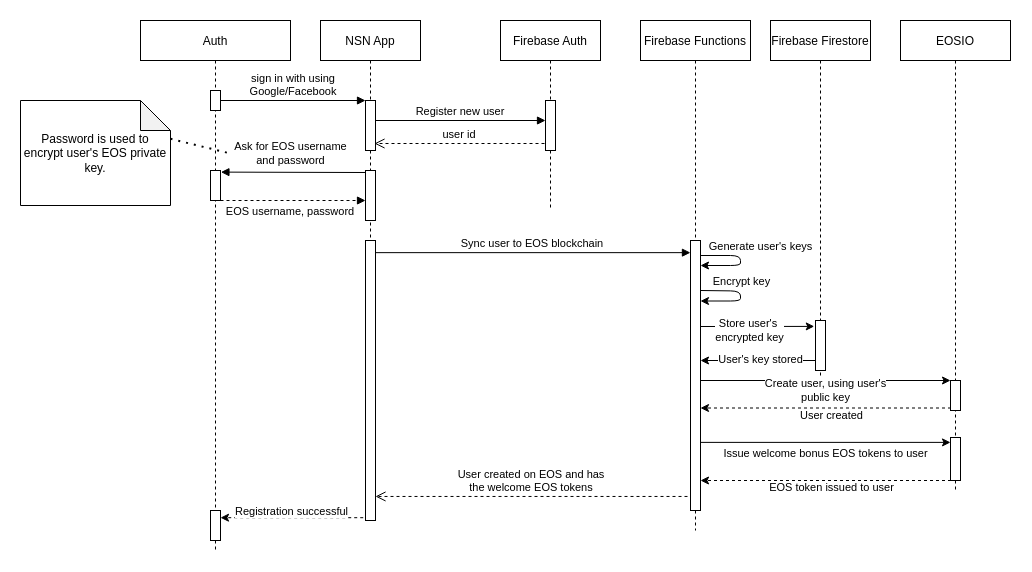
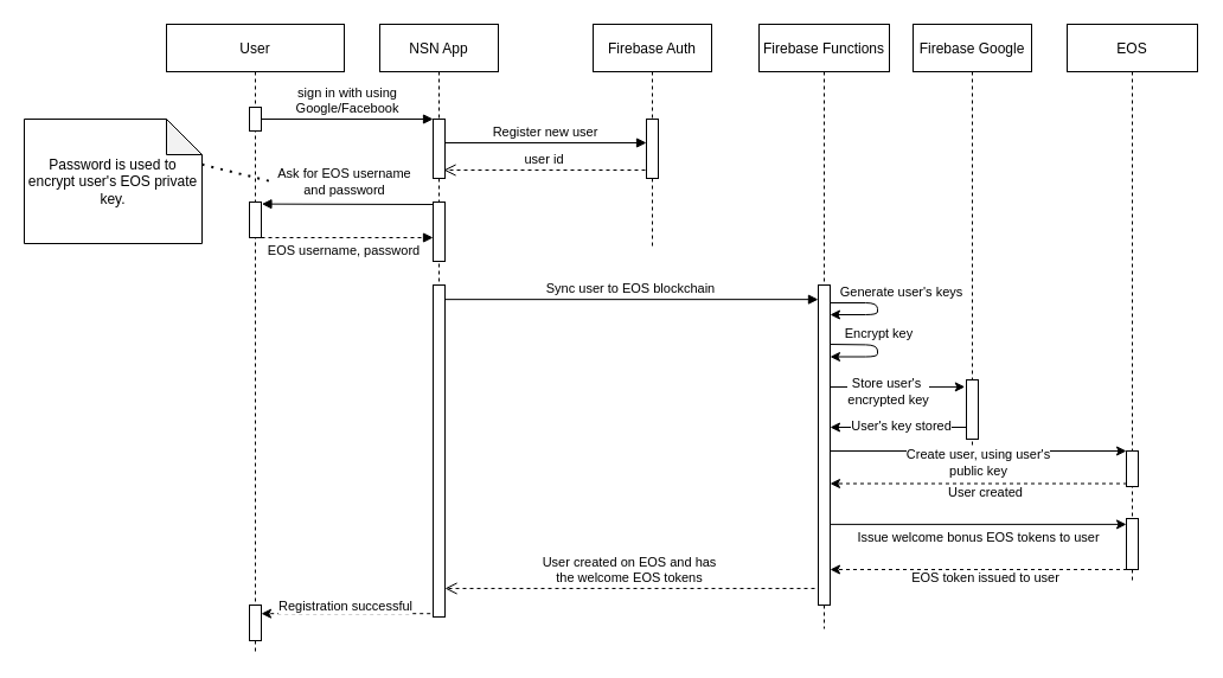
  <mxCell id="0" />
  <mxCell id="1" parent="0" />
- <mxCell id="2" value="Auth" style="shape=umlLifeline;perimeter=lifelinePerimeter;container=1;collapsible=0;recursiveResize=0;rounded=0;shadow=0;strokeWidth=1;" parent="1" vertex="1"><mxGeometry x="140" y="20" width="150" height="530" as="geometry" /></mxCell>
+ <mxCell id="2" value="User" style="shape=umlLifeline;perimeter=lifelinePerimeter;container=1;collapsible=0;recursiveResize=0;rounded=0;shadow=0;strokeWidth=1;" parent="1" vertex="1"><mxGeometry x="140" y="20" width="150" height="530" as="geometry" /></mxCell>
  <mxCell id="3" value="" style="points=[];perimeter=orthogonalPerimeter;rounded=0;shadow=0;strokeWidth=1;" vertex="1" parent="2"><mxGeometry x="70" y="150" width="10" height="30" as="geometry" /></mxCell>
  <mxCell id="4" value="" style="points=[];perimeter=orthogonalPerimeter;rounded=0;shadow=0;strokeWidth=1;" parent="2" vertex="1"><mxGeometry x="70" y="490" width="10" height="30" as="geometry" /></mxCell>
  <mxCell id="5" value="NSN App" style="shape=umlLifeline;perimeter=lifelinePerimeter;container=1;collapsible=0;recursiveResize=0;rounded=0;shadow=0;strokeWidth=1;" parent="1" vertex="1"><mxGeometry x="320" y="20" width="100" height="500" as="geometry" /></mxCell>
  <mxCell id="6" value="" style="points=[];perimeter=orthogonalPerimeter;rounded=0;shadow=0;strokeWidth=1;" parent="5" vertex="1"><mxGeometry x="45" y="80" width="10" height="50" as="geometry" /></mxCell>
  <mxCell id="7" value="" style="points=[];perimeter=orthogonalPerimeter;rounded=0;shadow=0;strokeWidth=1;" parent="5" vertex="1"><mxGeometry x="45" y="220" width="10" height="280" as="geometry" /></mxCell>
  <mxCell id="8" value="" style="points=[];perimeter=orthogonalPerimeter;rounded=0;shadow=0;strokeWidth=1;" vertex="1" parent="5"><mxGeometry x="45" y="150" width="10" height="50" as="geometry" /></mxCell>
  <mxCell id="9" value="sign in with using &#10;Google/Facebook" style="verticalAlign=bottom;endArrow=block;entryX=0;entryY=0;shadow=0;strokeWidth=1;" parent="1" source="29" target="6" edge="1"><mxGeometry relative="1" as="geometry"><mxPoint x="295" y="100" as="sourcePoint" /></mxGeometry></mxCell>
  <mxCell id="10" value="Firebase Auth" style="shape=umlLifeline;perimeter=lifelinePerimeter;container=1;collapsible=0;recursiveResize=0;rounded=0;shadow=0;strokeWidth=1;" parent="1" vertex="1"><mxGeometry x="500" y="20" width="100" height="190" as="geometry" /></mxCell>
  <mxCell id="11" value="" style="points=[];perimeter=orthogonalPerimeter;rounded=0;shadow=0;strokeWidth=1;" parent="10" vertex="1"><mxGeometry x="45" y="80" width="10" height="50" as="geometry" /></mxCell>
  <mxCell id="12" value="Register new user" style="verticalAlign=bottom;endArrow=block;entryX=0;entryY=0;shadow=0;strokeWidth=1;" parent="1" edge="1"><mxGeometry relative="1" as="geometry"><mxPoint x="375" y="120" as="sourcePoint" /><mxPoint x="545" y="120" as="targetPoint" /></mxGeometry></mxCell>
  <mxCell id="13" value="User created on EOS and has&#10;the welcome EOS tokens" style="verticalAlign=bottom;endArrow=open;dashed=1;endSize=8;shadow=0;strokeWidth=1;exitX=-0.3;exitY=0.948;exitDx=0;exitDy=0;exitPerimeter=0;" parent="1" source="18" edge="1" target="7"><mxGeometry relative="1" as="geometry"><mxPoint x="374" y="410" as="targetPoint" /><mxPoint x="544" y="410" as="sourcePoint" /></mxGeometry></mxCell>
- <mxCell id="14" value="Firebase Firestore" style="shape=umlLifeline;perimeter=lifelinePerimeter;container=1;collapsible=0;recursiveResize=0;rounded=0;shadow=0;strokeWidth=1;" parent="1" vertex="1"><mxGeometry x="770" y="20" width="100" height="360" as="geometry" /></mxCell>
+ <mxCell id="14" value="Firebase Google" style="shape=umlLifeline;perimeter=lifelinePerimeter;container=1;collapsible=0;recursiveResize=0;rounded=0;shadow=0;strokeWidth=1;" parent="1" vertex="1"><mxGeometry x="770" y="20" width="100" height="360" as="geometry" /></mxCell>
  <mxCell id="15" value="" style="points=[];perimeter=orthogonalPerimeter;rounded=0;shadow=0;strokeWidth=1;" parent="14" vertex="1"><mxGeometry x="45" y="300" width="10" height="50" as="geometry" /></mxCell>
  <mxCell id="16" value="Sync user to EOS blockchain" style="verticalAlign=bottom;endArrow=block;shadow=0;strokeWidth=1;entryX=-0.005;entryY=0.045;entryDx=0;entryDy=0;entryPerimeter=0;" parent="1" source="7" target="18" edge="1"><mxGeometry relative="1" as="geometry"><mxPoint x="375" y="180" as="sourcePoint" /><mxPoint x="670" y="180" as="targetPoint" /></mxGeometry></mxCell>
  <mxCell id="17" value="Firebase Functions" style="shape=umlLifeline;perimeter=lifelinePerimeter;container=1;collapsible=0;recursiveResize=0;rounded=0;shadow=0;strokeWidth=1;" parent="1" vertex="1"><mxGeometry x="640" y="20" width="110" height="510" as="geometry" /></mxCell>
  <mxCell id="18" value="" style="points=[];perimeter=orthogonalPerimeter;rounded=0;shadow=0;strokeWidth=1;" parent="17" vertex="1"><mxGeometry x="50" y="220" width="10" height="270" as="geometry" /></mxCell>
  <mxCell id="19" value="" style="endArrow=classic;html=1;" edge="1" parent="17" source="18"><mxGeometry width="50" height="50" relative="1" as="geometry"><mxPoint x="150" y="220" as="sourcePoint" /><mxPoint x="60" y="245" as="targetPoint" /><Array as="points"><mxPoint x="100" y="235" /><mxPoint x="100" y="245" /></Array></mxGeometry></mxCell>
  <mxCell id="20" value="Generate user's keys" style="edgeLabel;html=1;align=center;verticalAlign=middle;resizable=0;points=[];" vertex="1" connectable="0" parent="19"><mxGeometry x="0.168" relative="1" as="geometry"><mxPoint x="22.81" y="-20" as="offset" /></mxGeometry></mxCell>
- <mxCell id="21" value="EOSIO" style="shape=umlLifeline;perimeter=lifelinePerimeter;container=1;collapsible=0;recursiveResize=0;rounded=0;shadow=0;strokeWidth=1;" parent="1" vertex="1"><mxGeometry x="900" y="20" width="110" height="470" as="geometry" /></mxCell>
+ <mxCell id="21" value="EOS" style="shape=umlLifeline;perimeter=lifelinePerimeter;container=1;collapsible=0;recursiveResize=0;rounded=0;shadow=0;strokeWidth=1;" parent="1" vertex="1"><mxGeometry x="900" y="20" width="110" height="470" as="geometry" /></mxCell>
  <mxCell id="22" value="" style="points=[];perimeter=orthogonalPerimeter;rounded=0;shadow=0;strokeWidth=1;" parent="21" vertex="1"><mxGeometry x="50" y="360" width="10" height="30" as="geometry" /></mxCell>
  <mxCell id="23" value="" style="points=[];perimeter=orthogonalPerimeter;rounded=0;shadow=0;strokeWidth=1;" vertex="1" parent="21"><mxGeometry x="50" y="417" width="10" height="43" as="geometry" /></mxCell>
  <mxCell id="24" value="user id" style="verticalAlign=bottom;endArrow=open;dashed=1;endSize=8;exitX=0;exitY=0.95;shadow=0;strokeWidth=1;" parent="1" edge="1"><mxGeometry relative="1" as="geometry"><mxPoint x="374" y="143" as="targetPoint" /><mxPoint x="544" y="143" as="sourcePoint" /></mxGeometry></mxCell>
  <mxCell id="25" value="" style="verticalAlign=bottom;endArrow=block;shadow=0;strokeWidth=1;entryX=1.043;entryY=0.054;entryDx=0;entryDy=0;entryPerimeter=0;" parent="1" edge="1" target="3"><mxGeometry relative="1" as="geometry"><mxPoint x="220" y="167" as="targetPoint" /><mxPoint x="365" y="172" as="sourcePoint" /></mxGeometry></mxCell>
  <mxCell id="26" value="" style="verticalAlign=bottom;endArrow=block;entryX=0;entryY=0;shadow=0;strokeWidth=1;" vertex="1" connectable="0" parent="25"><mxGeometry x="0.045" relative="1" as="geometry"><mxPoint as="offset" /></mxGeometry></mxCell>
  <mxCell id="27" value="Ask for EOS username&lt;br&gt;and password" style="edgeLabel;html=1;align=center;verticalAlign=middle;resizable=0;points=[];" vertex="1" connectable="0" parent="25"><mxGeometry x="-0.106" y="-2" relative="1" as="geometry"><mxPoint x="-10.24" y="-17.45" as="offset" /></mxGeometry></mxCell>
  <mxCell id="28" value="Password is used to encrypt user's EOS private key." style="shape=note;whiteSpace=wrap;html=1;backgroundOutline=1;darkOpacity=0.05;" vertex="1" parent="1"><mxGeometry y="100" width="150" height="105" as="geometry" x="20" /></mxCell>
  <mxCell id="29" value="" style="points=[];perimeter=orthogonalPerimeter;rounded=0;shadow=0;strokeWidth=1;" parent="1" vertex="1"><mxGeometry x="210" y="90" width="10" height="20" as="geometry" /></mxCell>
  <mxCell id="30" value="" style="endArrow=none;dashed=1;html=1;dashPattern=1 3;strokeWidth=2;exitX=1;exitY=0.365;exitDx=0;exitDy=0;exitPerimeter=0;" edge="1" parent="1" source="28"><mxGeometry width="50" height="50" relative="1" as="geometry"><mxPoint x="140" y="88.325" as="sourcePoint" /><mxPoint x="230" y="153" as="targetPoint" /></mxGeometry></mxCell>
  <mxCell id="31" value="EOS username, password" style="verticalAlign=bottom;endArrow=block;entryX=0;entryY=0;shadow=0;strokeWidth=1;dashed=1;" edge="1" parent="1"><mxGeometry x="-0.035" y="-20" relative="1" as="geometry"><mxPoint x="220" y="200" as="sourcePoint" /><mxPoint x="365" y="200" as="targetPoint" /><mxPoint as="offset" /></mxGeometry></mxCell>
  <mxCell id="32" value="" style="endArrow=classic;html=1;exitX=1.043;exitY=0.207;exitDx=0;exitDy=0;exitPerimeter=0;" edge="1" parent="1"><mxGeometry width="50" height="50" relative="1" as="geometry"><mxPoint x="700.43" y="290" as="sourcePoint" /><mxPoint x="700" y="300.51" as="targetPoint" /><Array as="points"><mxPoint x="740" y="290.51" /><mxPoint x="740" y="300.51" /></Array></mxGeometry></mxCell>
  <mxCell id="33" value="Encrypt key" style="edgeLabel;html=1;align=center;verticalAlign=middle;resizable=0;points=[];" vertex="1" connectable="0" parent="32"><mxGeometry x="0.168" relative="1" as="geometry"><mxPoint x="2.81" y="-20" as="offset" /></mxGeometry></mxCell>
  <mxCell id="34" value="" style="endArrow=classic;html=1;entryX=-0.124;entryY=0.118;entryDx=0;entryDy=0;entryPerimeter=0;" edge="1" parent="1" target="15"><mxGeometry width="50" height="50" relative="1" as="geometry"><mxPoint x="700" y="326" as="sourcePoint" /><mxPoint x="810" y="326" as="targetPoint" /></mxGeometry></mxCell>
  <mxCell id="35" value="Store user's&amp;nbsp;&lt;br&gt;encrypted key" style="edgeLabel;html=1;align=center;verticalAlign=middle;resizable=0;points=[];" vertex="1" connectable="0" parent="34"><mxGeometry x="0.115" relative="1" as="geometry"><mxPoint x="-14.24" y="3.88" as="offset" /></mxGeometry></mxCell>
  <mxCell id="36" value="" style="endArrow=classic;html=1;" edge="1" parent="1" target="18"><mxGeometry width="50" height="50" relative="1" as="geometry"><mxPoint x="815" y="360" as="sourcePoint" /><mxPoint x="780" y="340" as="targetPoint" /></mxGeometry></mxCell>
  <mxCell id="37" value="User's key stored" style="edgeLabel;html=1;align=center;verticalAlign=middle;resizable=0;points=[];" vertex="1" connectable="0" parent="36"><mxGeometry x="-0.026" y="-2" relative="1" as="geometry"><mxPoint as="offset" /></mxGeometry></mxCell>
  <mxCell id="38" value="" style="endArrow=classic;html=1;" edge="1" parent="1" source="18" target="22"><mxGeometry width="50" height="50" relative="1" as="geometry"><mxPoint x="740" y="420" as="sourcePoint" /><mxPoint x="920" y="396" as="targetPoint" /></mxGeometry></mxCell>
  <mxCell id="39" value="Create user, using user's&lt;br&gt;public key" style="edgeLabel;html=1;align=center;verticalAlign=middle;resizable=0;points=[];" vertex="1" connectable="0" parent="38"><mxGeometry x="0.212" y="-1" relative="1" as="geometry"><mxPoint x="-28" y="8.96" as="offset" /></mxGeometry></mxCell>
  <mxCell id="40" value="" style="endArrow=classic;html=1;dashed=1;exitX=0.05;exitY=0.917;exitDx=0;exitDy=0;exitPerimeter=0;" edge="1" parent="1" source="22" target="18"><mxGeometry width="50" height="50" relative="1" as="geometry"><mxPoint x="760" y="480" as="sourcePoint" /><mxPoint x="701" y="414" as="targetPoint" /></mxGeometry></mxCell>
  <mxCell id="41" value="User created" style="edgeLabel;html=1;align=center;verticalAlign=middle;resizable=0;points=[];" vertex="1" connectable="0" parent="40"><mxGeometry x="-0.479" y="-2" relative="1" as="geometry"><mxPoint x="-54.67" y="8.74" as="offset" /></mxGeometry></mxCell>
  <mxCell id="42" value="" style="endArrow=classic;html=1;exitX=0.967;exitY=0.807;exitDx=0;exitDy=0;exitPerimeter=0;" edge="1" parent="1"><mxGeometry width="50" height="50" relative="1" as="geometry"><mxPoint x="699.67" y="441.89" as="sourcePoint" /><mxPoint x="950" y="441.89" as="targetPoint" /></mxGeometry></mxCell>
  <mxCell id="43" value="Issue welcome bonus EOS tokens to user" style="edgeLabel;html=1;align=center;verticalAlign=middle;resizable=0;points=[];" vertex="1" connectable="0" parent="42"><mxGeometry x="0.551" relative="1" as="geometry"><mxPoint x="-68.84" y="10.25" as="offset" /></mxGeometry></mxCell>
  <mxCell id="44" value="" style="endArrow=classic;html=1;dashed=1;exitX=0.05;exitY=0.917;exitDx=0;exitDy=0;exitPerimeter=0;" edge="1" parent="1"><mxGeometry width="50" height="50" relative="1" as="geometry"><mxPoint x="950.5" y="480" as="sourcePoint" /><mxPoint x="700" y="480" as="targetPoint" /></mxGeometry></mxCell>
  <mxCell id="45" value="EOS token issued to user" style="edgeLabel;html=1;align=center;verticalAlign=middle;resizable=0;points=[];" vertex="1" connectable="0" parent="44"><mxGeometry x="-0.479" y="-2" relative="1" as="geometry"><mxPoint x="-54.67" y="8.74" as="offset" /></mxGeometry></mxCell>
  <mxCell id="46" value="" style="endArrow=classic;html=1;exitX=-0.229;exitY=0.99;exitDx=0;exitDy=0;exitPerimeter=0;dashed=1;" edge="1" parent="1" source="7" target="4"><mxGeometry width="50" height="50" relative="1" as="geometry"><mxPoint x="430" y="510" as="sourcePoint" /><mxPoint x="230" y="516" as="targetPoint" /></mxGeometry></mxCell>
  <mxCell id="47" value="Registration successful" style="edgeLabel;html=1;align=center;verticalAlign=middle;resizable=0;points=[];" vertex="1" connectable="0" parent="46"><mxGeometry x="0.24" y="1" relative="1" as="geometry"><mxPoint x="15.57" y="-8.2" as="offset" /></mxGeometry></mxCell>
